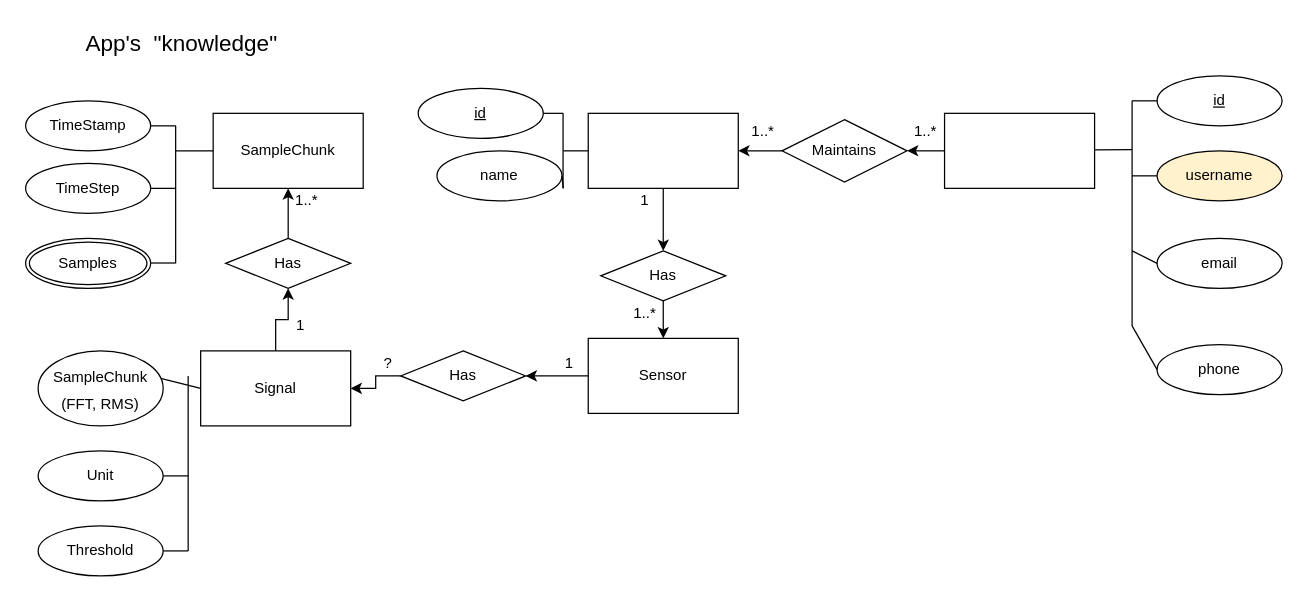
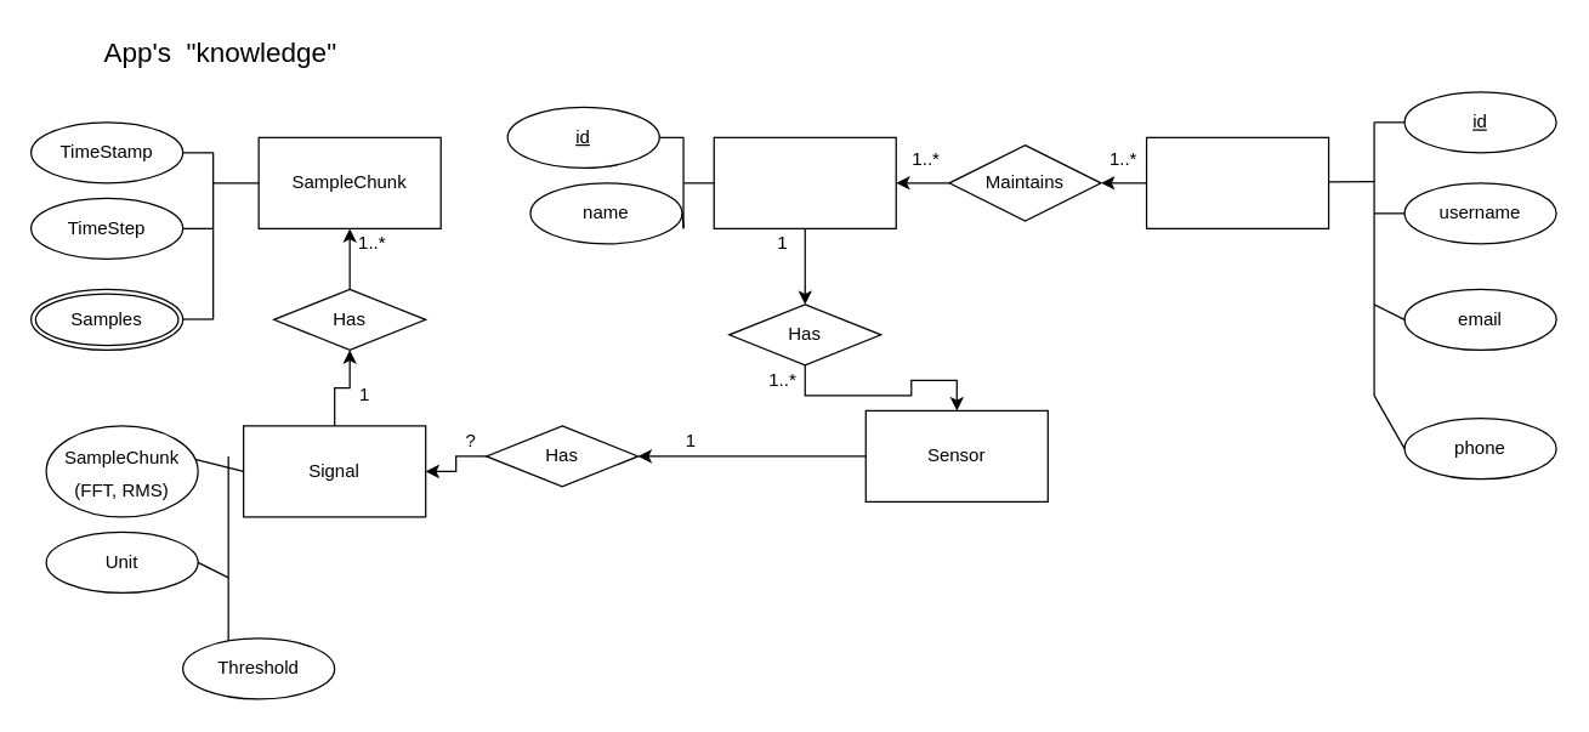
  <mxCell id="0" />
  <mxCell id="1" parent="0" />
  <mxCell id="2" style="edgeStyle=orthogonalEdgeStyle;rounded=0;orthogonalLoop=1;jettySize=auto;html=1;exitX=0.5;exitY=1;exitDx=0;exitDy=0;entryX=0.5;entryY=0;entryDx=0;entryDy=0;" parent="1" source="3" target="16" edge="1"><mxGeometry relative="1" as="geometry" /></mxCell>
  <mxCell id="3" value="" style="rounded=0;whiteSpace=wrap;html=1;" parent="1" vertex="1"><mxGeometry x="470" y="90" width="120" height="60" as="geometry" /></mxCell>
  <mxCell id="4" style="edgeStyle=orthogonalEdgeStyle;rounded=0;orthogonalLoop=1;jettySize=auto;html=1;exitX=0;exitY=0.5;exitDx=0;exitDy=0;entryX=1;entryY=0.5;entryDx=0;entryDy=0;" parent="1" source="5" target="40" edge="1"><mxGeometry relative="1" as="geometry" /></mxCell>
- <mxCell id="5" value="Sensor" style="rounded=0;whiteSpace=wrap;html=1;" parent="1" vertex="1"><mxGeometry x="470" y="270" width="120" height="60" as="geometry" /></mxCell>
+ <mxCell id="5" value="Sensor" style="rounded=0;whiteSpace=wrap;html=1;" parent="1" vertex="1"><mxGeometry x="570" y="270" width="120" height="60" as="geometry" /></mxCell>
  <mxCell id="6" value="1" style="text;html=1;align=center;verticalAlign=middle;resizable=0;points=[];autosize=1;" parent="1" vertex="1"><mxGeometry x="505" y="150" width="20" height="20" as="geometry" /></mxCell>
  <mxCell id="7" value="1..*" style="text;html=1;align=center;verticalAlign=middle;resizable=0;points=[];autosize=1;" parent="1" vertex="1"><mxGeometry x="500" y="240" width="30" height="20" as="geometry" /></mxCell>
  <mxCell id="8" style="edgeStyle=orthogonalEdgeStyle;rounded=0;orthogonalLoop=1;jettySize=auto;html=1;exitX=0;exitY=0.5;exitDx=0;exitDy=0;" parent="1" source="9" edge="1"><mxGeometry relative="1" as="geometry"><mxPoint x="725" y="120" as="targetPoint" /></mxGeometry></mxCell>
  <mxCell id="9" value="" style="rounded=0;whiteSpace=wrap;html=1;" parent="1" vertex="1"><mxGeometry x="755" y="90" width="120" height="60" as="geometry" /></mxCell>
  <mxCell id="10" value="1..*" style="text;html=1;strokeColor=none;fillColor=none;align=center;verticalAlign=middle;whiteSpace=wrap;rounded=0;" parent="1" vertex="1"><mxGeometry x="590" y="95" width="40" height="20" as="geometry" /></mxCell>
  <mxCell id="11" value="1..*" style="text;html=1;strokeColor=none;fillColor=none;align=center;verticalAlign=middle;whiteSpace=wrap;rounded=0;" parent="1" vertex="1"><mxGeometry x="725" y="95" width="30" height="20" as="geometry" /></mxCell>
  <mxCell id="12" value="SampleChunk" style="whiteSpace=wrap;html=1;align=center;" parent="1" vertex="1"><mxGeometry x="170" y="90" width="120" height="60" as="geometry" /></mxCell>
  <mxCell id="13" style="edgeStyle=orthogonalEdgeStyle;rounded=0;orthogonalLoop=1;jettySize=auto;html=1;exitX=0;exitY=0.5;exitDx=0;exitDy=0;entryX=1;entryY=0.5;entryDx=0;entryDy=0;" parent="1" source="14" target="3" edge="1"><mxGeometry relative="1" as="geometry" /></mxCell>
  <mxCell id="14" value="Maintains" style="shape=rhombus;perimeter=rhombusPerimeter;whiteSpace=wrap;html=1;align=center;" parent="1" vertex="1"><mxGeometry x="625" y="95" width="100" height="50" as="geometry" /></mxCell>
  <mxCell id="15" style="edgeStyle=orthogonalEdgeStyle;rounded=0;orthogonalLoop=1;jettySize=auto;html=1;exitX=0.5;exitY=1;exitDx=0;exitDy=0;entryX=0.5;entryY=0;entryDx=0;entryDy=0;" parent="1" source="16" target="5" edge="1"><mxGeometry relative="1" as="geometry" /></mxCell>
  <mxCell id="16" value="Has" style="shape=rhombus;perimeter=rhombusPerimeter;whiteSpace=wrap;html=1;align=center;" parent="1" vertex="1"><mxGeometry x="480" y="200" width="100" height="40" as="geometry" /></mxCell>
  <mxCell id="17" value="App's &amp;nbsp;&quot;knowledge&quot;" style="text;html=1;strokeColor=none;fillColor=none;align=center;verticalAlign=middle;whiteSpace=wrap;rounded=0;fontSize=18;" parent="1" vertex="1"><mxGeometry x="50" y="20" width="190" height="30" as="geometry" /></mxCell>
  <mxCell id="18" value="email" style="ellipse;whiteSpace=wrap;html=1;align=center;" parent="1" vertex="1"><mxGeometry x="925" y="190" width="100" height="40" as="geometry" /></mxCell>
  <mxCell id="19" value="id" style="ellipse;whiteSpace=wrap;html=1;align=center;fontStyle=4;" parent="1" vertex="1"><mxGeometry x="925" y="60" width="100" height="40" as="geometry" /></mxCell>
  <mxCell id="20" value="phone" style="ellipse;whiteSpace=wrap;html=1;align=center;" parent="1" vertex="1"><mxGeometry x="925" y="275" width="100" height="40" as="geometry" /></mxCell>
  <mxCell id="21" value="" style="endArrow=none;html=1;rounded=0;" parent="1" edge="1"><mxGeometry relative="1" as="geometry"><mxPoint x="875" y="119.17" as="sourcePoint" /><mxPoint x="905" y="119" as="targetPoint" /></mxGeometry></mxCell>
  <mxCell id="22" value="" style="endArrow=none;html=1;" parent="1" edge="1"><mxGeometry width="50" height="50" relative="1" as="geometry"><mxPoint x="905" y="260" as="sourcePoint" /><mxPoint x="905" y="80" as="targetPoint" /></mxGeometry></mxCell>
  <mxCell id="23" value="" style="endArrow=none;html=1;entryX=0;entryY=0.5;entryDx=0;entryDy=0;" parent="1" target="20" edge="1"><mxGeometry width="50" height="50" relative="1" as="geometry"><mxPoint x="905" y="260" as="sourcePoint" /><mxPoint x="945" y="270" as="targetPoint" /></mxGeometry></mxCell>
  <mxCell id="24" value="" style="endArrow=none;html=1;entryX=0;entryY=0.5;entryDx=0;entryDy=0;" parent="1" target="18" edge="1"><mxGeometry width="50" height="50" relative="1" as="geometry"><mxPoint x="905" y="200" as="sourcePoint" /><mxPoint x="855" y="175" as="targetPoint" /></mxGeometry></mxCell>
  <mxCell id="25" value="" style="endArrow=none;html=1;entryX=0;entryY=0.5;entryDx=0;entryDy=0;" parent="1" edge="1"><mxGeometry width="50" height="50" relative="1" as="geometry"><mxPoint x="905" y="140" as="sourcePoint" /><mxPoint x="925" y="140" as="targetPoint" /></mxGeometry></mxCell>
  <mxCell id="26" value="" style="endArrow=none;html=1;entryX=0;entryY=0.5;entryDx=0;entryDy=0;" parent="1" target="19" edge="1"><mxGeometry width="50" height="50" relative="1" as="geometry"><mxPoint x="905" y="80" as="sourcePoint" /><mxPoint x="912" y="15" as="targetPoint" /></mxGeometry></mxCell>
  <mxCell id="27" value="TimeStamp" style="ellipse;whiteSpace=wrap;html=1;align=center;" parent="1" vertex="1"><mxGeometry x="20" y="80" width="100" height="40" as="geometry" /></mxCell>
- <mxCell id="28" value="Unit" style="ellipse;whiteSpace=wrap;html=1;align=center;" parent="1" vertex="1"><mxGeometry x="30" y="360" width="100" height="40" as="geometry" /></mxCell>
+ <mxCell id="28" value="Unit" style="ellipse;whiteSpace=wrap;html=1;align=center;" parent="1" vertex="1"><mxGeometry x="30" y="350" width="100" height="40" as="geometry" /></mxCell>
  <mxCell id="29" value="" style="endArrow=none;html=1;rounded=0;" parent="1" edge="1"><mxGeometry relative="1" as="geometry"><mxPoint x="140" y="120" as="sourcePoint" /><mxPoint x="170" y="120" as="targetPoint" /></mxGeometry></mxCell>
  <mxCell id="30" value="" style="endArrow=none;html=1;" parent="1" edge="1"><mxGeometry width="50" height="50" relative="1" as="geometry"><mxPoint x="120" y="100" as="sourcePoint" /><mxPoint x="140" y="100" as="targetPoint" /></mxGeometry></mxCell>
  <mxCell id="31" value="" style="endArrow=none;html=1;exitX=1;exitY=0.5;exitDx=0;exitDy=0;" parent="1" source="28" edge="1"><mxGeometry width="50" height="50" relative="1" as="geometry"><mxPoint x="200" y="300" as="sourcePoint" /><mxPoint x="150" y="380" as="targetPoint" /></mxGeometry></mxCell>
  <mxCell id="32" value="" style="endArrow=none;html=1;" parent="1" edge="1"><mxGeometry width="50" height="50" relative="1" as="geometry"><mxPoint x="150" y="440" as="sourcePoint" /><mxPoint x="150" y="300" as="targetPoint" /></mxGeometry></mxCell>
  <mxCell id="33" value="" style="endArrow=none;html=1;exitX=1;exitY=0.5;exitDx=0;exitDy=0;" parent="1" edge="1"><mxGeometry width="50" height="50" relative="1" as="geometry"><mxPoint x="120" y="209.71" as="sourcePoint" /><mxPoint x="140" y="209.71" as="targetPoint" /></mxGeometry></mxCell>
- <mxCell id="34" value="username" style="ellipse;whiteSpace=wrap;html=1;align=center;fillColor=#fff2cc;" parent="1" vertex="1"><mxGeometry x="925" y="120" width="100" height="40" as="geometry" /></mxCell>
+ <mxCell id="34" value="username" style="ellipse;whiteSpace=wrap;html=1;align=center;" parent="1" vertex="1"><mxGeometry x="925" y="120" width="100" height="40" as="geometry" /></mxCell>
  <mxCell id="35" style="edgeStyle=orthogonalEdgeStyle;rounded=0;orthogonalLoop=1;jettySize=auto;html=1;exitX=0.5;exitY=0;exitDx=0;exitDy=0;entryX=0.5;entryY=1;entryDx=0;entryDy=0;" parent="1" source="36" target="38" edge="1"><mxGeometry relative="1" as="geometry" /></mxCell>
  <mxCell id="36" value="Signal" style="rounded=0;whiteSpace=wrap;html=1;" parent="1" vertex="1"><mxGeometry x="160" y="280" width="120" height="60" as="geometry" /></mxCell>
  <mxCell id="37" style="edgeStyle=orthogonalEdgeStyle;rounded=0;orthogonalLoop=1;jettySize=auto;html=1;exitX=0.5;exitY=0;exitDx=0;exitDy=0;entryX=0.5;entryY=1;entryDx=0;entryDy=0;" parent="1" source="38" target="12" edge="1"><mxGeometry relative="1" as="geometry" /></mxCell>
  <mxCell id="38" value="Has" style="shape=rhombus;perimeter=rhombusPerimeter;whiteSpace=wrap;html=1;align=center;" parent="1" vertex="1"><mxGeometry x="180" y="190" width="100" height="40" as="geometry" /></mxCell>
  <mxCell id="39" style="edgeStyle=orthogonalEdgeStyle;rounded=0;orthogonalLoop=1;jettySize=auto;html=1;exitX=0;exitY=0.5;exitDx=0;exitDy=0;entryX=1;entryY=0.5;entryDx=0;entryDy=0;" parent="1" source="40" target="36" edge="1"><mxGeometry relative="1" as="geometry"><mxPoint x="300" y="300" as="targetPoint" /></mxGeometry></mxCell>
  <mxCell id="40" value="Has" style="shape=rhombus;perimeter=rhombusPerimeter;whiteSpace=wrap;html=1;align=center;" parent="1" vertex="1"><mxGeometry x="320" y="280" width="100" height="40" as="geometry" /></mxCell>
  <mxCell id="41" value="?" style="text;html=1;strokeColor=none;fillColor=none;align=center;verticalAlign=middle;whiteSpace=wrap;rounded=0;" parent="1" vertex="1"><mxGeometry x="290" y="280" width="40" height="20" as="geometry" /></mxCell>
  <mxCell id="42" value="1" style="text;html=1;strokeColor=none;fillColor=none;align=center;verticalAlign=middle;whiteSpace=wrap;rounded=0;" parent="1" vertex="1"><mxGeometry x="440" y="280" width="30" height="20" as="geometry" /></mxCell>
  <mxCell id="43" value="1" style="text;html=1;strokeColor=none;fillColor=none;align=center;verticalAlign=middle;whiteSpace=wrap;rounded=0;" parent="1" vertex="1"><mxGeometry x="230" y="250" width="20" height="20" as="geometry" /></mxCell>
  <mxCell id="44" value="1..*" style="text;html=1;strokeColor=none;fillColor=none;align=center;verticalAlign=middle;whiteSpace=wrap;rounded=0;" parent="1" vertex="1"><mxGeometry x="230" y="150" width="30" height="20" as="geometry" /></mxCell>
  <mxCell id="45" value="" style="endArrow=none;html=1;fontSize=18;entryX=0;entryY=0.5;entryDx=0;entryDy=0;" parent="1" target="36" edge="1"><mxGeometry width="50" height="50" relative="1" as="geometry"><mxPoint x="120" y="300" as="sourcePoint" /><mxPoint x="90" y="280" as="targetPoint" /></mxGeometry></mxCell>
  <mxCell id="46" value="&lt;span style=&quot;font-size: 12px&quot;&gt;SampleChunk&lt;br&gt;(FFT, RMS)&lt;br&gt;&lt;/span&gt;" style="ellipse;whiteSpace=wrap;html=1;align=center;fontSize=18;" parent="1" vertex="1"><mxGeometry x="30" y="280" width="100" height="60" as="geometry" /></mxCell>
  <mxCell id="47" value="" style="endArrow=none;html=1;" parent="1" edge="1"><mxGeometry width="50" height="50" relative="1" as="geometry"><mxPoint x="140" y="210" as="sourcePoint" /><mxPoint x="140" y="100" as="targetPoint" /></mxGeometry></mxCell>
  <mxCell id="48" value="" style="endArrow=none;html=1;entryX=1;entryY=0.5;entryDx=0;entryDy=0;" parent="1" target="49" edge="1"><mxGeometry width="50" height="50" relative="1" as="geometry"><mxPoint x="150" y="440" as="sourcePoint" /><mxPoint x="221" y="379.5" as="targetPoint" /></mxGeometry></mxCell>
- <mxCell id="49" value="Threshold" style="ellipse;whiteSpace=wrap;html=1;align=center;" parent="1" vertex="1"><mxGeometry x="30" y="420" width="100" height="40" as="geometry" /></mxCell>
+ <mxCell id="49" value="Threshold" style="ellipse;whiteSpace=wrap;html=1;align=center;" parent="1" vertex="1"><mxGeometry x="120" y="420" width="100" height="40" as="geometry" /></mxCell>
  <mxCell id="50" value="name" style="ellipse;whiteSpace=wrap;html=1;align=center;" parent="1" vertex="1"><mxGeometry x="349" y="120" width="100" height="40" as="geometry" /></mxCell>
  <mxCell id="51" value="id" style="ellipse;whiteSpace=wrap;html=1;align=center;fontStyle=4;" parent="1" vertex="1"><mxGeometry x="334" y="70" width="100" height="40" as="geometry" /></mxCell>
  <mxCell id="52" value="" style="endArrow=none;html=1;" parent="1" edge="1"><mxGeometry width="50" height="50" relative="1" as="geometry"><mxPoint x="449.86" y="150" as="sourcePoint" /><mxPoint x="449.86" y="90" as="targetPoint" /></mxGeometry></mxCell>
  <mxCell id="53" value="" style="endArrow=none;html=1;entryX=1;entryY=0.5;entryDx=0;entryDy=0;" parent="1" target="50" edge="1"><mxGeometry width="50" height="50" relative="1" as="geometry"><mxPoint x="450" y="150" as="sourcePoint" /><mxPoint x="460" y="150" as="targetPoint" /></mxGeometry></mxCell>
  <mxCell id="54" value="" style="endArrow=none;html=1;exitX=1;exitY=0.5;exitDx=0;exitDy=0;" parent="1" source="51" edge="1"><mxGeometry width="50" height="50" relative="1" as="geometry"><mxPoint x="460" y="220" as="sourcePoint" /><mxPoint x="450" y="90" as="targetPoint" /></mxGeometry></mxCell>
  <mxCell id="55" value="" style="endArrow=none;html=1;" parent="1" target="3" edge="1"><mxGeometry width="50" height="50" relative="1" as="geometry"><mxPoint x="450" y="120" as="sourcePoint" /><mxPoint x="490" y="140" as="targetPoint" /></mxGeometry></mxCell>
  <mxCell id="56" value="Samples" style="ellipse;shape=doubleEllipse;margin=3;whiteSpace=wrap;html=1;align=center;" vertex="1" parent="1"><mxGeometry x="20" y="190" width="100" height="40" as="geometry" /></mxCell>
  <mxCell id="57" value="TimeStep" style="ellipse;whiteSpace=wrap;html=1;align=center;" vertex="1" parent="1"><mxGeometry x="20" y="130" width="100" height="40" as="geometry" /></mxCell>
  <mxCell id="58" value="" style="endArrow=none;html=1;exitX=1;exitY=0.5;exitDx=0;exitDy=0;" edge="1" parent="1"><mxGeometry width="50" height="50" relative="1" as="geometry"><mxPoint x="120" y="150" as="sourcePoint" /><mxPoint x="140" y="150" as="targetPoint" /><Array as="points"><mxPoint x="130" y="150" /></Array></mxGeometry></mxCell>
